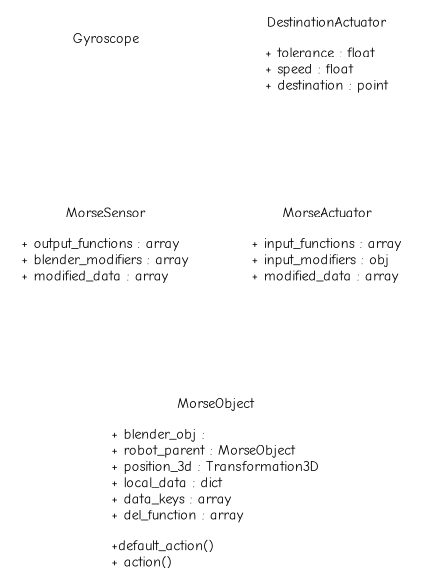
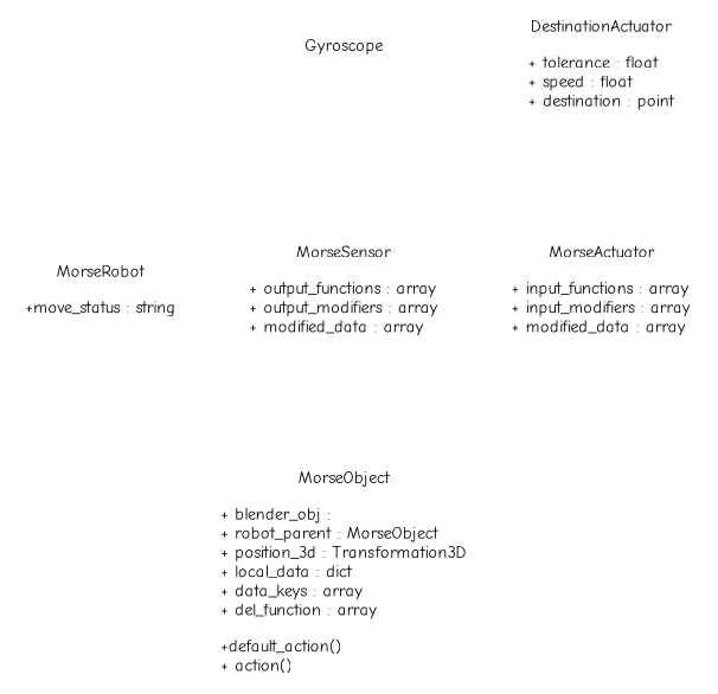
  digraph {
    fontname="Comic Neue"
    fontsize=8
    node [color=white fontname="Comic Neue" fontsize=8 shape=record style=filled]
    edge [color=white fontname="Comic Neue" fontsize=8]
    n1 [label="{MorseObject | + blender_obj :\l+ robot_parent : MorseObject\l+ position_3d : Transformation3D\l+ local_data : dict\l+ data_keys : array\l+ del_function : array\l| +default_action()\l+ action()\l }"]
-   n3 [label="{MorseSensor | + output_functions : array\l+ blender_modifiers : array\l+ modified_data : array\l |}"]
-   n4 [label="{MorseActuator | + input_functions : array\l+ input_modifiers : obj\l+ modified_data : array\l |}"]
+   n2 [label="{MorseRobot | +move_status : string\l| }"]
+   n3 [label="{MorseSensor | + output_functions : array\l+ output_modifiers : array\l+ modified_data : array\l |}"]
+   n4 [label="{MorseActuator | + input_functions : array\l+ input_modifiers : array\l+ modified_data : array\l |}"]
    n5 [label="{Gyroscope || }"]
    n6 [label="{DestinationActuator | + tolerance : float\l+ speed : float\l+ destination : point\l | }"]
+   n2 -> n1
    n3 -> n1
    n4 -> n1
    n5 -> n3
    n6 -> n4
  }
